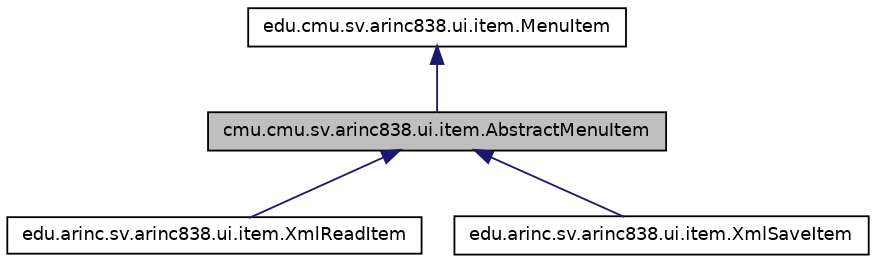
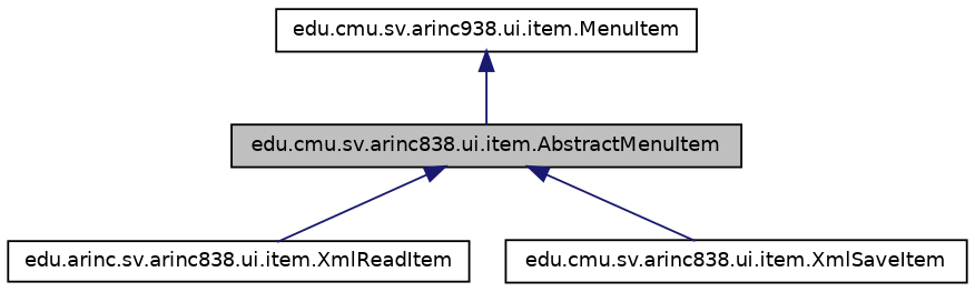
  digraph {
    node [color=black fillcolor=white fontname=Helvetica fontsize=10 shape=record style=filled]
    edge [color=midnightblue dir=back fontname=Helvetica fontsize=10 labelfontname=Helvetica labelfontsize=10 style=solid]
-   n1 [fillcolor=grey75 fontcolor=black height=0.2 label="cmu.cmu.sv.arinc838.ui.item.AbstractMenuItem" width=0.4]
+   n1 [fillcolor=grey75 fontcolor=black height=0.2 label="edu.cmu.sv.arinc838.ui.item.AbstractMenuItem" width=0.4]
    n2 [height=0.2 label="edu.arinc.sv.arinc838.ui.item.XmlReadItem" width=0.4]
-   n3 [height=0.2 label="edu.arinc.sv.arinc838.ui.item.XmlSaveItem" width=0.4]
-   n4 [height=0.2 label="edu.cmu.sv.arinc838.ui.item.MenuItem" width=0.4]
+   n3 [height=0.2 label="edu.cmu.sv.arinc838.ui.item.XmlSaveItem" width=0.4]
+   n4 [height=0.2 label="edu.cmu.sv.arinc938.ui.item.MenuItem" width=0.4]
    n1 -> n2
    n1 -> n3
    n4 -> n1
  }
